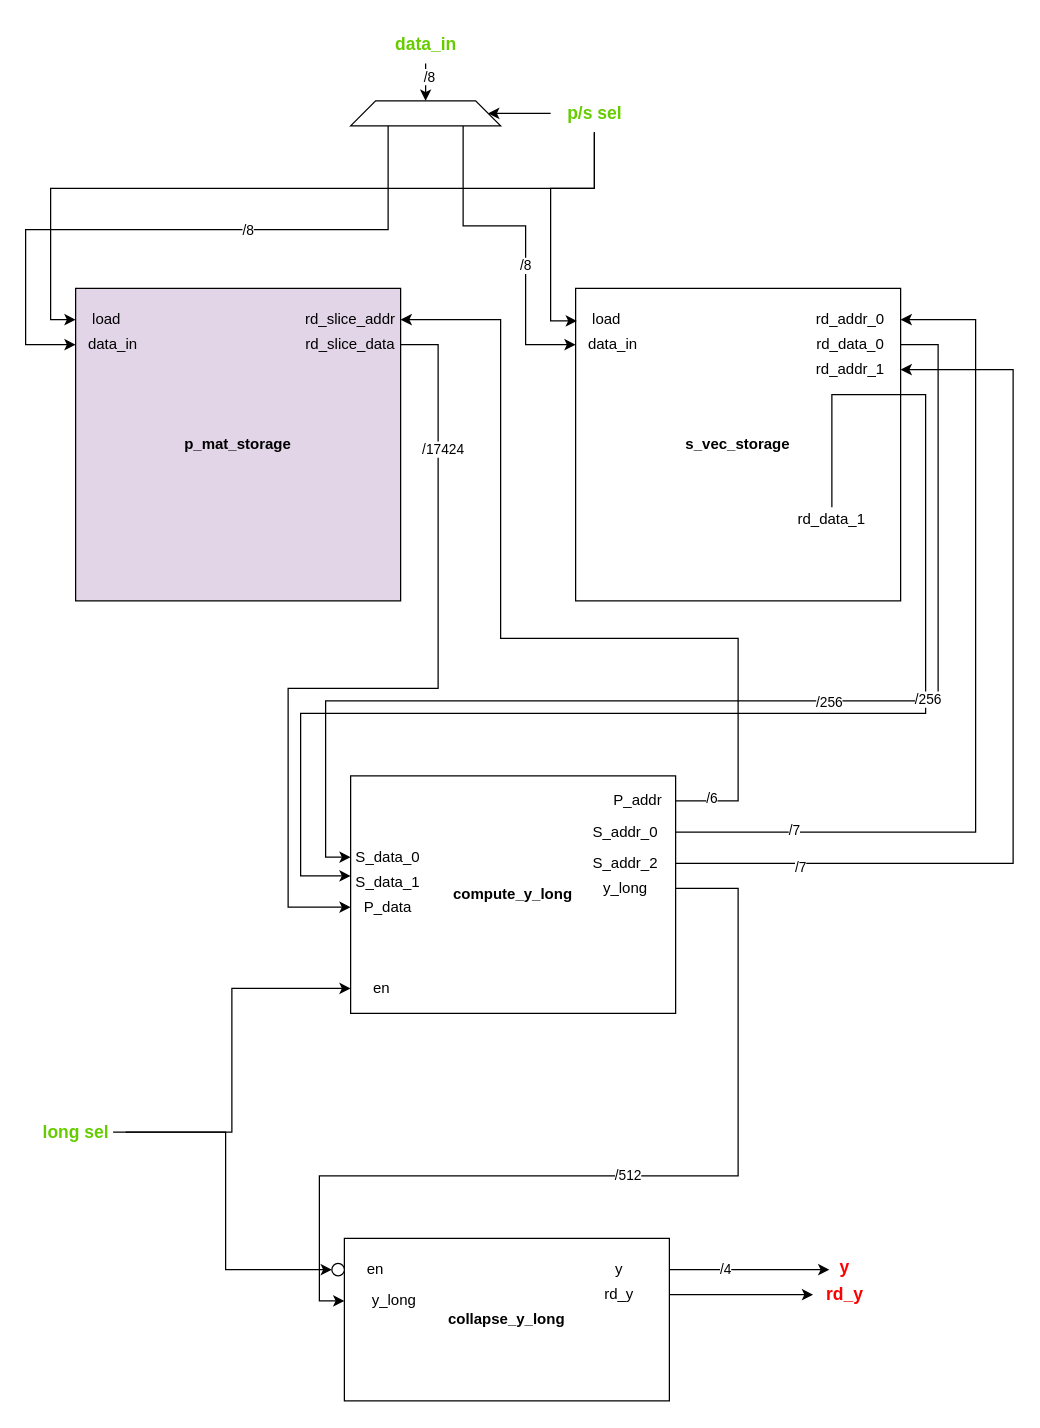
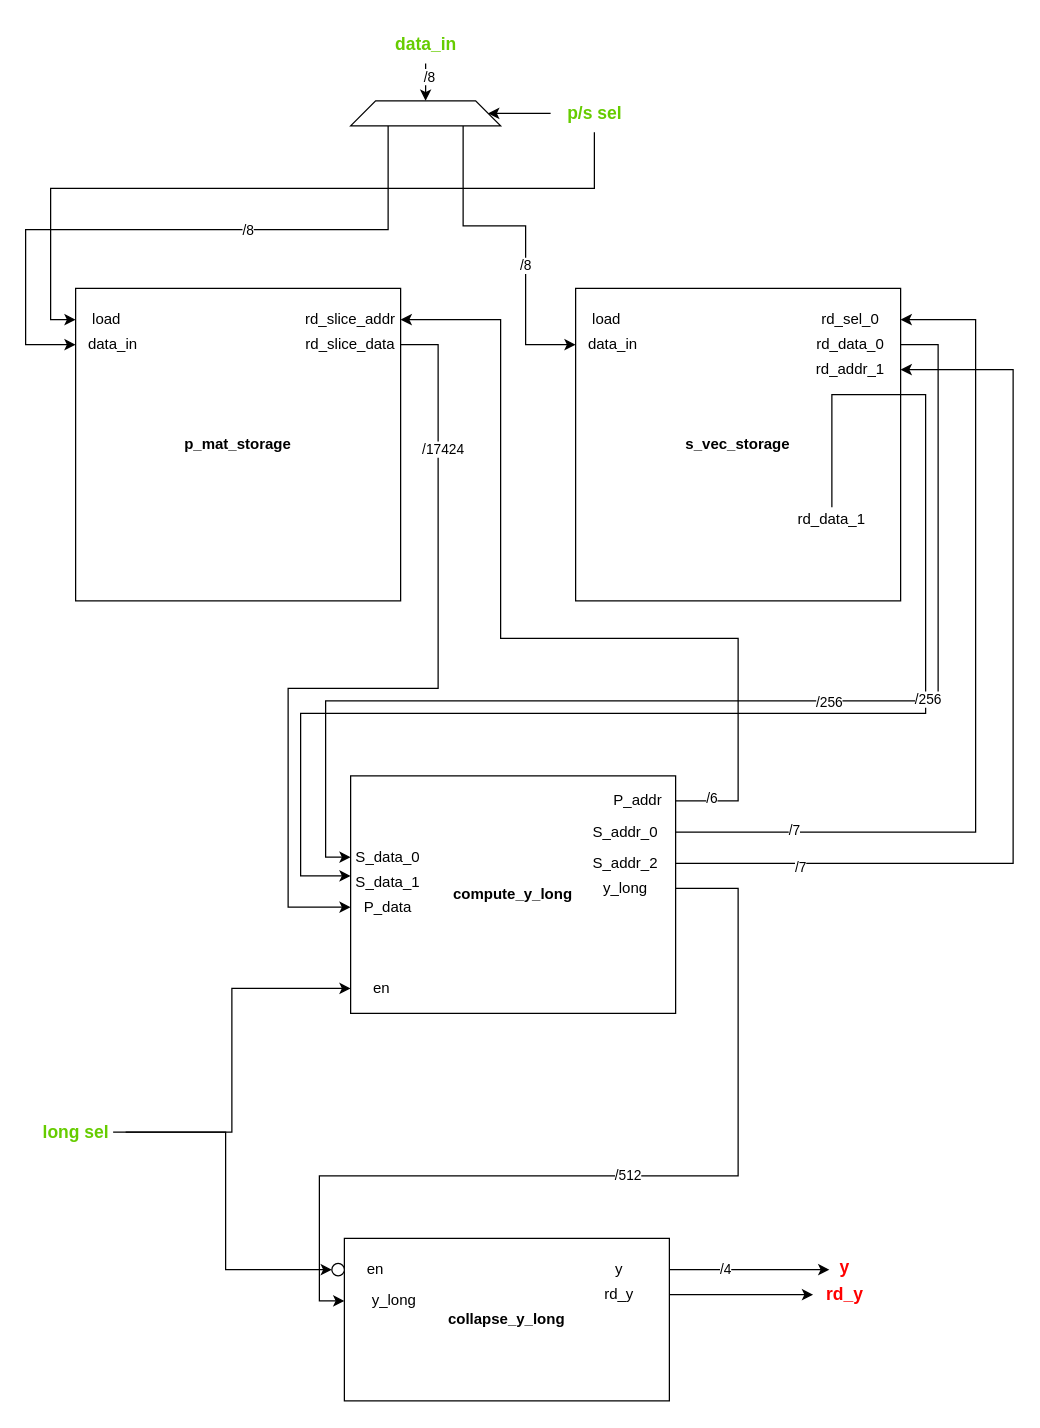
  <mxCell id="0" />
  <mxCell id="1" parent="0" />
- <mxCell id="2" value="&lt;b&gt;p_mat_storage&lt;/b&gt;" style="rounded=0;whiteSpace=wrap;html=1;fillColor=#e1d5e7;" parent="1" vertex="1"><mxGeometry x="60" y="230" width="260" height="250" as="geometry" /></mxCell>
+ <mxCell id="2" value="&lt;b&gt;p_mat_storage&lt;/b&gt;" style="rounded=0;whiteSpace=wrap;html=1;" parent="1" vertex="1"><mxGeometry x="60" y="230" width="260" height="250" as="geometry" /></mxCell>
  <mxCell id="3" value="load" style="text;html=1;strokeColor=none;fillColor=none;align=center;verticalAlign=middle;whiteSpace=wrap;rounded=0;" parent="1" vertex="1"><mxGeometry x="60" y="245" width="50" height="20" as="geometry" /></mxCell>
  <mxCell id="4" value="data_in" style="text;html=1;strokeColor=none;fillColor=none;align=center;verticalAlign=middle;whiteSpace=wrap;rounded=0;" parent="1" vertex="1"><mxGeometry x="60" y="265" width="60" height="20" as="geometry" /></mxCell>
  <mxCell id="5" value="rd_slice_addr" style="text;html=1;strokeColor=none;fillColor=none;align=center;verticalAlign=middle;whiteSpace=wrap;rounded=0;" parent="1" vertex="1"><mxGeometry x="240" y="245" width="80" height="20" as="geometry" /></mxCell>
  <mxCell id="6" style="edgeStyle=orthogonalEdgeStyle;rounded=0;orthogonalLoop=1;jettySize=auto;html=1;entryX=0;entryY=0.5;entryDx=0;entryDy=0;" parent="1" source="8" target="27" edge="1"><mxGeometry relative="1" as="geometry"><Array as="points"><mxPoint x="350" y="275" /><mxPoint x="350" y="550" /><mxPoint x="230" y="550" /><mxPoint x="230" y="725" /></Array></mxGeometry></mxCell>
  <mxCell id="7" value="/17424" style="edgeLabel;html=1;align=center;verticalAlign=middle;resizable=0;points=[];" parent="6" vertex="1" connectable="0"><mxGeometry x="-0.652" y="3" relative="1" as="geometry"><mxPoint as="offset" /></mxGeometry></mxCell>
  <mxCell id="8" value="rd_slice_data" style="text;html=1;strokeColor=none;fillColor=none;align=center;verticalAlign=middle;whiteSpace=wrap;rounded=0;" parent="1" vertex="1"><mxGeometry x="240" y="265" width="80" height="20" as="geometry" /></mxCell>
  <mxCell id="9" value="&lt;b&gt;s_vec_storage&lt;/b&gt;" style="rounded=0;whiteSpace=wrap;html=1;" parent="1" vertex="1"><mxGeometry x="460" y="230" width="260" height="250" as="geometry" /></mxCell>
  <mxCell id="10" value="load" style="text;html=1;strokeColor=none;fillColor=none;align=center;verticalAlign=middle;whiteSpace=wrap;rounded=0;" parent="1" vertex="1"><mxGeometry x="460" y="245" width="50" height="20" as="geometry" /></mxCell>
  <mxCell id="11" value="data_in" style="text;html=1;strokeColor=none;fillColor=none;align=center;verticalAlign=middle;whiteSpace=wrap;rounded=0;" parent="1" vertex="1"><mxGeometry x="460" y="265" width="60" height="20" as="geometry" /></mxCell>
- <mxCell id="12" value="rd_addr_0" style="text;html=1;strokeColor=none;fillColor=none;align=center;verticalAlign=middle;whiteSpace=wrap;rounded=0;" parent="1" vertex="1"><mxGeometry x="640" y="245" width="80" height="20" as="geometry" /></mxCell>
+ <mxCell id="12" value="rd_sel_0" style="text;html=1;strokeColor=none;fillColor=none;align=center;verticalAlign=middle;whiteSpace=wrap;rounded=0;" parent="1" vertex="1"><mxGeometry x="640" y="245" width="80" height="20" as="geometry" /></mxCell>
  <mxCell id="13" style="edgeStyle=orthogonalEdgeStyle;rounded=0;orthogonalLoop=1;jettySize=auto;html=1;entryX=0;entryY=0.5;entryDx=0;entryDy=0;" parent="1" source="15" target="22" edge="1"><mxGeometry relative="1" as="geometry"><Array as="points"><mxPoint x="750" y="275" /><mxPoint x="750" y="560" /><mxPoint x="260" y="560" /><mxPoint x="260" y="685" /></Array></mxGeometry></mxCell>
  <mxCell id="14" value="/256" style="edgeLabel;html=1;align=center;verticalAlign=middle;resizable=0;points=[];" parent="13" vertex="1" connectable="0"><mxGeometry x="-0.152" relative="1" as="geometry"><mxPoint as="offset" /></mxGeometry></mxCell>
  <mxCell id="15" value="rd_data_0" style="text;html=1;strokeColor=none;fillColor=none;align=center;verticalAlign=middle;whiteSpace=wrap;rounded=0;" parent="1" vertex="1"><mxGeometry x="640" y="265" width="80" height="20" as="geometry" /></mxCell>
  <mxCell id="16" value="rd_addr_1" style="text;html=1;strokeColor=none;fillColor=none;align=center;verticalAlign=middle;whiteSpace=wrap;rounded=0;" parent="1" vertex="1"><mxGeometry x="640" y="285" width="80" height="20" as="geometry" /></mxCell>
  <mxCell id="17" style="edgeStyle=orthogonalEdgeStyle;rounded=0;orthogonalLoop=1;jettySize=auto;html=1;entryX=0;entryY=0.25;entryDx=0;entryDy=0;" parent="1" source="19" target="26" edge="1"><mxGeometry relative="1" as="geometry"><Array as="points"><mxPoint x="740" y="315" /><mxPoint x="740" y="570" /><mxPoint x="240" y="570" /><mxPoint x="240" y="700" /></Array></mxGeometry></mxCell>
  <mxCell id="18" value="/256" style="edgeLabel;html=1;align=center;verticalAlign=middle;resizable=0;points=[];" parent="17" vertex="1" connectable="0"><mxGeometry x="-0.251" y="1" relative="1" as="geometry"><mxPoint as="offset" /></mxGeometry></mxCell>
  <mxCell id="19" value="rd_data_1" style="text;html=1;strokeColor=none;fillColor=none;align=center;verticalAlign=middle;whiteSpace=wrap;rounded=0;" parent="1" vertex="1"><mxGeometry x="625" y="405" width="80" height="20" as="geometry" /></mxCell>
  <mxCell id="20" value="&lt;b&gt;compute_y_long&lt;/b&gt;" style="rounded=0;whiteSpace=wrap;html=1;" parent="1" vertex="1"><mxGeometry x="280" y="620" width="260" height="190" as="geometry" /></mxCell>
  <mxCell id="21" value="en" style="text;html=1;strokeColor=none;fillColor=none;align=center;verticalAlign=middle;whiteSpace=wrap;rounded=0;" parent="1" vertex="1"><mxGeometry x="280" y="780" width="50" height="20" as="geometry" /></mxCell>
  <mxCell id="22" value="S_data_0" style="text;html=1;strokeColor=none;fillColor=none;align=center;verticalAlign=middle;whiteSpace=wrap;rounded=0;" parent="1" vertex="1"><mxGeometry x="280" y="675" width="60" height="20" as="geometry" /></mxCell>
  <mxCell id="23" style="edgeStyle=orthogonalEdgeStyle;rounded=0;orthogonalLoop=1;jettySize=auto;html=1;entryX=1;entryY=0.5;entryDx=0;entryDy=0;" parent="1" source="25" target="12" edge="1"><mxGeometry relative="1" as="geometry"><Array as="points"><mxPoint x="780" y="665" /><mxPoint x="780" y="255" /></Array></mxGeometry></mxCell>
  <mxCell id="24" value="/7" style="edgeLabel;html=1;align=center;verticalAlign=middle;resizable=0;points=[];" parent="23" vertex="1" connectable="0"><mxGeometry x="-0.735" y="2" relative="1" as="geometry"><mxPoint as="offset" /></mxGeometry></mxCell>
  <mxCell id="25" value="S_addr_0" style="text;html=1;strokeColor=none;fillColor=none;align=center;verticalAlign=middle;whiteSpace=wrap;rounded=0;" parent="1" vertex="1"><mxGeometry x="460" y="655" width="80" height="20" as="geometry" /></mxCell>
  <mxCell id="26" value="S_data_1" style="text;html=1;strokeColor=none;fillColor=none;align=center;verticalAlign=middle;whiteSpace=wrap;rounded=0;" parent="1" vertex="1"><mxGeometry x="280" y="695" width="60" height="20" as="geometry" /></mxCell>
  <mxCell id="27" value="P_data" style="text;html=1;strokeColor=none;fillColor=none;align=center;verticalAlign=middle;whiteSpace=wrap;rounded=0;" parent="1" vertex="1"><mxGeometry x="280" y="715" width="60" height="20" as="geometry" /></mxCell>
  <mxCell id="28" style="edgeStyle=orthogonalEdgeStyle;rounded=0;orthogonalLoop=1;jettySize=auto;html=1;entryX=1;entryY=0.5;entryDx=0;entryDy=0;" parent="1" source="30" target="16" edge="1"><mxGeometry relative="1" as="geometry"><Array as="points"><mxPoint x="810" y="690" /><mxPoint x="810" y="295" /></Array></mxGeometry></mxCell>
  <mxCell id="29" value="/7" style="edgeLabel;html=1;align=center;verticalAlign=middle;resizable=0;points=[];" parent="28" vertex="1" connectable="0"><mxGeometry x="-0.738" y="-2" relative="1" as="geometry"><mxPoint as="offset" /></mxGeometry></mxCell>
  <mxCell id="30" value="S_addr_2" style="text;html=1;strokeColor=none;fillColor=none;align=center;verticalAlign=middle;whiteSpace=wrap;rounded=0;" parent="1" vertex="1"><mxGeometry x="460" y="680" width="80" height="20" as="geometry" /></mxCell>
  <mxCell id="31" style="edgeStyle=orthogonalEdgeStyle;rounded=0;orthogonalLoop=1;jettySize=auto;html=1;entryX=1;entryY=0.5;entryDx=0;entryDy=0;" parent="1" source="33" target="5" edge="1"><mxGeometry relative="1" as="geometry"><Array as="points"><mxPoint x="590" y="640" /><mxPoint x="590" y="510" /><mxPoint x="400" y="510" /><mxPoint x="400" y="255" /></Array></mxGeometry></mxCell>
  <mxCell id="32" value="/6" style="edgeLabel;html=1;align=center;verticalAlign=middle;resizable=0;points=[];" parent="31" vertex="1" connectable="0"><mxGeometry x="-0.921" y="3" relative="1" as="geometry"><mxPoint as="offset" /></mxGeometry></mxCell>
  <mxCell id="33" value="P_addr" style="text;html=1;strokeColor=none;fillColor=none;align=center;verticalAlign=middle;whiteSpace=wrap;rounded=0;" parent="1" vertex="1"><mxGeometry x="480" y="630" width="60" height="20" as="geometry" /></mxCell>
  <mxCell id="34" value="&lt;b&gt;collapse_y_long&lt;/b&gt;" style="rounded=0;whiteSpace=wrap;html=1;" parent="1" vertex="1"><mxGeometry x="275" y="990" width="260" height="130" as="geometry" /></mxCell>
  <mxCell id="35" value="en" style="text;html=1;strokeColor=none;fillColor=none;align=center;verticalAlign=middle;whiteSpace=wrap;rounded=0;" parent="1" vertex="1"><mxGeometry x="275" y="1005" width="50" height="20" as="geometry" /></mxCell>
  <mxCell id="36" value="y" style="text;html=1;strokeColor=none;fillColor=none;align=center;verticalAlign=middle;whiteSpace=wrap;rounded=0;" parent="1" vertex="1"><mxGeometry x="455" y="1005" width="80" height="20" as="geometry" /></mxCell>
  <mxCell id="37" value="/512" style="edgeStyle=orthogonalEdgeStyle;rounded=0;orthogonalLoop=1;jettySize=auto;html=1;entryX=0;entryY=0.5;entryDx=0;entryDy=0;" parent="1" source="38" target="39" edge="1"><mxGeometry relative="1" as="geometry"><Array as="points"><mxPoint x="590" y="710" /><mxPoint x="590" y="940" /><mxPoint x="255" y="940" /><mxPoint x="255" y="1040" /></Array></mxGeometry></mxCell>
  <mxCell id="38" value="y_long" style="text;html=1;strokeColor=none;fillColor=none;align=center;verticalAlign=middle;whiteSpace=wrap;rounded=0;" parent="1" vertex="1"><mxGeometry x="460" y="700" width="80" height="20" as="geometry" /></mxCell>
  <mxCell id="39" value="y_long" style="text;html=1;strokeColor=none;fillColor=none;align=center;verticalAlign=middle;whiteSpace=wrap;rounded=0;" parent="1" vertex="1"><mxGeometry x="275" y="1030" width="80" height="20" as="geometry" /></mxCell>
  <mxCell id="40" style="edgeStyle=orthogonalEdgeStyle;rounded=0;orthogonalLoop=1;jettySize=auto;html=1;" parent="1" source="41" target="43" edge="1"><mxGeometry relative="1" as="geometry" /></mxCell>
  <mxCell id="41" value="rd_y" style="text;html=1;strokeColor=none;fillColor=none;align=center;verticalAlign=middle;whiteSpace=wrap;rounded=0;" parent="1" vertex="1"><mxGeometry x="455" y="1025" width="80" height="20" as="geometry" /></mxCell>
  <mxCell id="42" value="&lt;b&gt;&lt;font color=&quot;#ff0000&quot; style=&quot;font-size: 14px;&quot;&gt;y&lt;/font&gt;&lt;/b&gt;" style="text;html=1;align=center;verticalAlign=middle;resizable=0;points=[];autosize=1;strokeColor=none;fillColor=none;" parent="1" vertex="1"><mxGeometry x="660" y="998" width="30" height="30" as="geometry" /></mxCell>
  <mxCell id="43" value="&lt;b&gt;&lt;font color=&quot;#ff0000&quot; style=&quot;font-size: 14px;&quot;&gt;rd_y&lt;/font&gt;&lt;/b&gt;" style="text;html=1;align=center;verticalAlign=middle;resizable=0;points=[];autosize=1;strokeColor=none;fillColor=none;" parent="1" vertex="1"><mxGeometry x="650" y="1020" width="50" height="30" as="geometry" /></mxCell>
  <mxCell id="44" style="edgeStyle=orthogonalEdgeStyle;rounded=0;orthogonalLoop=1;jettySize=auto;html=1;entryX=0.1;entryY=0.567;entryDx=0;entryDy=0;entryPerimeter=0;" parent="1" source="36" target="42" edge="1"><mxGeometry relative="1" as="geometry" /></mxCell>
  <mxCell id="45" value="/4" style="edgeLabel;html=1;align=center;verticalAlign=middle;resizable=0;points=[];" parent="44" vertex="1" connectable="0"><mxGeometry x="-0.312" y="1" relative="1" as="geometry"><mxPoint as="offset" /></mxGeometry></mxCell>
  <mxCell id="46" style="edgeStyle=orthogonalEdgeStyle;rounded=0;orthogonalLoop=1;jettySize=auto;html=1;entryX=0;entryY=0.5;entryDx=0;entryDy=0;" parent="1" source="47" target="21" edge="1"><mxGeometry relative="1" as="geometry" /></mxCell>
  <mxCell id="47" value="&lt;font color=&quot;#66cc00&quot;&gt;&lt;span style=&quot;font-size: 14px;&quot;&gt;&lt;b&gt;&lt;br&gt;&lt;/b&gt;&lt;/span&gt;&lt;/font&gt;" style="text;html=1;align=center;verticalAlign=middle;resizable=0;points=[];autosize=1;strokeColor=none;fillColor=none;" parent="1" vertex="1"><mxGeometry x="70" y="890" width="20" height="30" as="geometry" /></mxCell>
  <mxCell id="48" style="edgeStyle=orthogonalEdgeStyle;rounded=0;orthogonalLoop=1;jettySize=auto;html=1;entryX=0.5;entryY=0;entryDx=0;entryDy=0;" parent="1" source="50" target="55" edge="1"><mxGeometry relative="1" as="geometry" /></mxCell>
  <mxCell id="49" value="/8" style="edgeLabel;html=1;align=center;verticalAlign=middle;resizable=0;points=[];" parent="48" vertex="1" connectable="0"><mxGeometry x="0.2" y="2" relative="1" as="geometry"><mxPoint as="offset" /></mxGeometry></mxCell>
  <mxCell id="50" value="&lt;font color=&quot;#66cc00&quot;&gt;&lt;span style=&quot;font-size: 14px;&quot;&gt;&lt;b&gt;data_in&lt;br&gt;&lt;/b&gt;&lt;/span&gt;&lt;/font&gt;" style="text;html=1;align=center;verticalAlign=middle;resizable=0;points=[];autosize=1;strokeColor=none;fillColor=none;" parent="1" vertex="1"><mxGeometry x="305" y="20" width="70" height="30" as="geometry" /></mxCell>
  <mxCell id="51" style="edgeStyle=orthogonalEdgeStyle;rounded=0;orthogonalLoop=1;jettySize=auto;html=1;exitX=0.25;exitY=1;exitDx=0;exitDy=0;entryX=0;entryY=0.5;entryDx=0;entryDy=0;" parent="1" source="55" target="4" edge="1"><mxGeometry relative="1" as="geometry"><Array as="points"><mxPoint x="310" y="183" /><mxPoint x="20" y="183" /><mxPoint x="20" y="275" /></Array></mxGeometry></mxCell>
  <mxCell id="52" value="/8" style="edgeLabel;html=1;align=center;verticalAlign=middle;resizable=0;points=[];" parent="51" vertex="1" connectable="0"><mxGeometry x="-0.224" relative="1" as="geometry"><mxPoint as="offset" /></mxGeometry></mxCell>
  <mxCell id="53" style="edgeStyle=orthogonalEdgeStyle;rounded=0;orthogonalLoop=1;jettySize=auto;html=1;exitX=0.75;exitY=1;exitDx=0;exitDy=0;entryX=0;entryY=0.5;entryDx=0;entryDy=0;" parent="1" source="55" target="11" edge="1"><mxGeometry relative="1" as="geometry"><Array as="points"><mxPoint x="370" y="180" /><mxPoint x="420" y="180" /><mxPoint x="420" y="275" /></Array></mxGeometry></mxCell>
  <mxCell id="54" value="/8" style="edgeLabel;html=1;align=center;verticalAlign=middle;resizable=0;points=[];" parent="53" vertex="1" connectable="0"><mxGeometry x="0.215" y="-1" relative="1" as="geometry"><mxPoint as="offset" /></mxGeometry></mxCell>
  <mxCell id="55" value="" style="shape=trapezoid;perimeter=trapezoidPerimeter;whiteSpace=wrap;html=1;fixedSize=1;direction=east;" parent="1" vertex="1"><mxGeometry x="280" y="80" width="120" height="20" as="geometry" /></mxCell>
  <mxCell id="56" style="edgeStyle=orthogonalEdgeStyle;rounded=0;orthogonalLoop=1;jettySize=auto;html=1;entryX=1;entryY=0.5;entryDx=0;entryDy=0;" parent="1" source="58" target="55" edge="1"><mxGeometry relative="1" as="geometry" /></mxCell>
  <mxCell id="57" style="edgeStyle=orthogonalEdgeStyle;rounded=0;orthogonalLoop=1;jettySize=auto;html=1;entryX=0;entryY=0.5;entryDx=0;entryDy=0;" parent="1" source="58" target="3" edge="1"><mxGeometry relative="1" as="geometry"><Array as="points"><mxPoint x="475" y="150" /><mxPoint x="40" y="150" /><mxPoint x="40" y="255" /></Array></mxGeometry></mxCell>
  <mxCell id="58" value="&lt;font color=&quot;#66cc00&quot;&gt;&lt;span style=&quot;font-size: 14px;&quot;&gt;&lt;b&gt;p/s sel&lt;br&gt;&lt;/b&gt;&lt;/span&gt;&lt;/font&gt;" style="text;html=1;align=center;verticalAlign=middle;resizable=0;points=[];autosize=1;strokeColor=none;fillColor=none;" parent="1" vertex="1"><mxGeometry x="440" y="75" width="70" height="30" as="geometry" /></mxCell>
- <mxCell id="59" style="edgeStyle=orthogonalEdgeStyle;rounded=0;orthogonalLoop=1;jettySize=auto;html=1;entryX=0.004;entryY=0.104;entryDx=0;entryDy=0;entryPerimeter=0;" parent="1" source="58" target="9" edge="1"><mxGeometry relative="1" as="geometry"><Array as="points"><mxPoint x="475" y="150" /><mxPoint x="440" y="150" /><mxPoint x="440" y="256" /></Array></mxGeometry></mxCell>
  <mxCell id="60" style="edgeStyle=orthogonalEdgeStyle;rounded=0;orthogonalLoop=1;jettySize=auto;html=1;entryX=0;entryY=0.5;entryDx=0;entryDy=0;" parent="1" source="61" target="62" edge="1"><mxGeometry relative="1" as="geometry"><Array as="points"><mxPoint x="180" y="905" /><mxPoint x="180" y="1015" /></Array></mxGeometry></mxCell>
  <mxCell id="61" value="&lt;font color=&quot;#66cc00&quot;&gt;&lt;span style=&quot;font-size: 14px;&quot;&gt;&lt;b&gt;long sel&lt;br&gt;&lt;/b&gt;&lt;/span&gt;&lt;/font&gt;" style="text;html=1;align=center;verticalAlign=middle;resizable=0;points=[];autosize=1;strokeColor=none;fillColor=none;" parent="1" vertex="1"><mxGeometry x="20" y="890" width="80" height="30" as="geometry" /></mxCell>
  <mxCell id="62" value="" style="ellipse;whiteSpace=wrap;html=1;" parent="1" vertex="1"><mxGeometry x="265" y="1010" width="10" height="10" as="geometry" /></mxCell>
